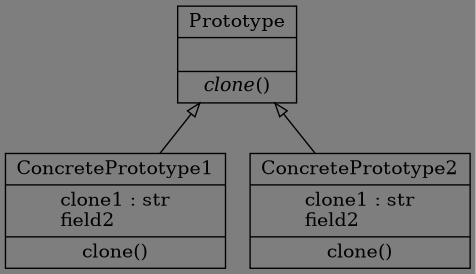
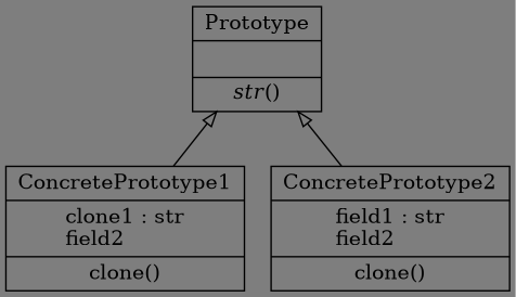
  digraph {
    bgcolor="#7e7e7e"
    rankdir=BT
    node [color=black fontcolor=black shape=record style=solid]
    edge [arrowhead=empty arrowtail=none]
    n1 [label=<{ConcretePrototype1|clone1 : str<br ALIGN="LEFT"/>field2<br ALIGN="LEFT"/>|clone()<br ALIGN="LEFT"/>}>]
-   n2 [label=<{Prototype|<br ALIGN="LEFT"/>|<I>clone</I>()<br ALIGN="LEFT"/>}>]
-   n3 [label=<{ConcretePrototype2|clone1 : str<br ALIGN="LEFT"/>field2<br ALIGN="LEFT"/>|clone()<br ALIGN="LEFT"/>}>]
+   n2 [label=<{Prototype|<br ALIGN="LEFT"/>|<I>str</I>()<br ALIGN="LEFT"/>}>]
+   n3 [label=<{ConcretePrototype2|field1 : str<br ALIGN="LEFT"/>field2<br ALIGN="LEFT"/>|clone()<br ALIGN="LEFT"/>}>]
    n1 -> n2
    n3 -> n2
  }
